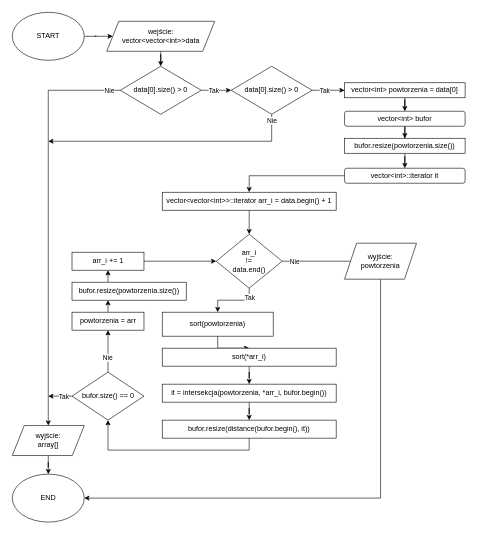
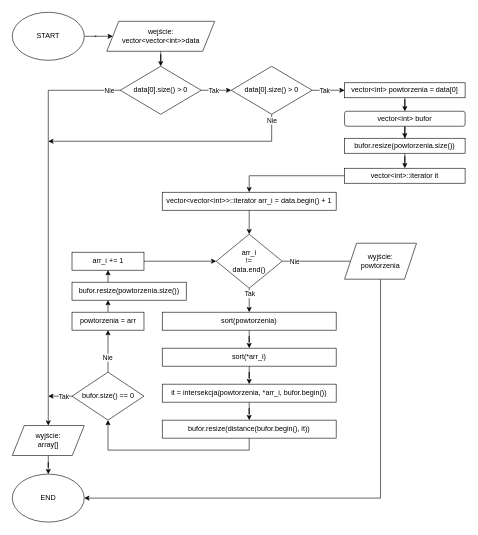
  <mxCell id="0" />
  <mxCell id="1" parent="0" />
  <mxCell id="2" style="edgeStyle=orthogonalEdgeStyle;rounded=0;orthogonalLoop=1;jettySize=auto;html=1;" parent="1" source="3" target="6" edge="1"><mxGeometry relative="1" as="geometry" /></mxCell>
  <mxCell id="3" value="START" style="ellipse;whiteSpace=wrap;html=1;" parent="1" vertex="1"><mxGeometry x="20" y="20" width="120" height="80" as="geometry" /></mxCell>
  <mxCell id="4" value="END" style="ellipse;whiteSpace=wrap;html=1;" parent="1" vertex="1"><mxGeometry x="20" y="790" width="120" height="80" as="geometry" /></mxCell>
  <mxCell id="5" style="edgeStyle=orthogonalEdgeStyle;rounded=0;orthogonalLoop=1;jettySize=auto;html=1;entryX=0.5;entryY=0;entryDx=0;entryDy=0;" parent="1" source="6" target="46" edge="1"><mxGeometry relative="1" as="geometry"><mxPoint x="255.019" y="105.011" as="targetPoint" /></mxGeometry></mxCell>
  <mxCell id="6" value="wejście:&lt;br&gt;vector&amp;lt;vector&amp;lt;int&amp;gt;&amp;gt;data" style="shape=parallelogram;perimeter=parallelogramPerimeter;whiteSpace=wrap;html=1;fixedSize=1;" parent="1" vertex="1"><mxGeometry x="177.5" y="35" width="180" height="50" as="geometry" /></mxCell>
  <mxCell id="7" style="edgeStyle=orthogonalEdgeStyle;rounded=0;orthogonalLoop=1;jettySize=auto;html=1;entryX=0.5;entryY=0;entryDx=0;entryDy=0;exitX=0;exitY=0.5;exitDx=0;exitDy=0;" parent="1" source="46" target="12" edge="1"><mxGeometry relative="1" as="geometry"><mxPoint x="175.026" y="-59.985" as="sourcePoint" /></mxGeometry></mxCell>
  <mxCell id="8" value="Nie" style="edgeLabel;html=1;align=center;verticalAlign=middle;resizable=0;points=[];" parent="7" vertex="1" connectable="0"><mxGeometry x="-0.878" y="-1" relative="1" as="geometry"><mxPoint x="22" y="1" as="offset" /></mxGeometry></mxCell>
  <mxCell id="9" style="edgeStyle=orthogonalEdgeStyle;rounded=0;orthogonalLoop=1;jettySize=auto;html=1;entryX=0;entryY=0.5;entryDx=0;entryDy=0;exitX=1;exitY=0.5;exitDx=0;exitDy=0;" parent="1" source="46" target="45" edge="1"><mxGeometry relative="1" as="geometry"><mxPoint x="335" y="150" as="sourcePoint" /></mxGeometry></mxCell>
  <mxCell id="10" value="Tak" style="edgeLabel;html=1;align=center;verticalAlign=middle;resizable=0;points=[];" parent="9" vertex="1" connectable="0"><mxGeometry x="-0.769" relative="1" as="geometry"><mxPoint x="14" as="offset" /></mxGeometry></mxCell>
  <mxCell id="11" style="edgeStyle=orthogonalEdgeStyle;rounded=0;orthogonalLoop=1;jettySize=auto;html=1;" parent="1" source="12" target="4" edge="1"><mxGeometry relative="1" as="geometry" /></mxCell>
  <mxCell id="12" value="wyjście:&lt;br&gt;array[]" style="shape=parallelogram;perimeter=parallelogramPerimeter;whiteSpace=wrap;html=1;fixedSize=1;" parent="1" vertex="1"><mxGeometry x="20" y="709" width="120" height="50" as="geometry" /></mxCell>
  <mxCell id="13" style="edgeStyle=orthogonalEdgeStyle;rounded=0;orthogonalLoop=1;jettySize=auto;html=1;" parent="1" source="14" target="19" edge="1"><mxGeometry relative="1" as="geometry" /></mxCell>
  <mxCell id="14" value="vector&amp;lt;vector&amp;lt;int&amp;gt;&amp;gt;::iterator arr_i = data.begin() + 1" style="rounded=0;whiteSpace=wrap;html=1;" parent="1" vertex="1"><mxGeometry x="270" y="320" width="290" height="30" as="geometry" /></mxCell>
  <mxCell id="15" style="edgeStyle=orthogonalEdgeStyle;rounded=0;orthogonalLoop=1;jettySize=auto;html=1;" parent="1" source="19" target="23" edge="1"><mxGeometry relative="1" as="geometry" /></mxCell>
  <mxCell id="16" value="Tak" style="edgeLabel;html=1;align=center;verticalAlign=middle;resizable=0;points=[];" parent="15" vertex="1" connectable="0"><mxGeometry x="-0.772" relative="1" as="geometry"><mxPoint y="4" as="offset" /></mxGeometry></mxCell>
  <mxCell id="17" style="edgeStyle=orthogonalEdgeStyle;rounded=0;orthogonalLoop=1;jettySize=auto;html=1;entryX=0;entryY=0.5;entryDx=0;entryDy=0;endArrow=none;" parent="1" source="19" target="34" edge="1"><mxGeometry relative="1" as="geometry" /></mxCell>
  <mxCell id="18" value="Nie" style="edgeLabel;html=1;align=center;verticalAlign=middle;resizable=0;points=[];" parent="17" vertex="1" connectable="0"><mxGeometry x="-0.809" relative="1" as="geometry"><mxPoint x="9" as="offset" /></mxGeometry></mxCell>
  <mxCell id="19" value="arr_i&lt;br&gt;!=&lt;br&gt;data.end()" style="rhombus;whiteSpace=wrap;html=1;" parent="1" vertex="1"><mxGeometry x="360" y="390" width="110" height="90" as="geometry" /></mxCell>
  <mxCell id="20" style="edgeStyle=orthogonalEdgeStyle;rounded=0;orthogonalLoop=1;jettySize=auto;html=1;entryX=0;entryY=0.5;entryDx=0;entryDy=0;" parent="1" source="21" target="19" edge="1"><mxGeometry relative="1" as="geometry" /></mxCell>
  <mxCell id="21" value="arr_i += 1" style="rounded=0;whiteSpace=wrap;html=1;" parent="1" vertex="1"><mxGeometry x="119.56" y="420" width="120" height="30" as="geometry" /></mxCell>
  <mxCell id="22" style="edgeStyle=orthogonalEdgeStyle;rounded=0;orthogonalLoop=1;jettySize=auto;html=1;entryX=0.5;entryY=0;entryDx=0;entryDy=0;" parent="1" source="23" target="50" edge="1"><mxGeometry relative="1" as="geometry" /></mxCell>
- <mxCell id="23" value="sort(powtorzenia)" style="rounded=0;whiteSpace=wrap;html=1;" parent="1" vertex="1"><mxGeometry x="270" y="520" width="185" height="40" as="geometry" /></mxCell>
+ <mxCell id="23" value="sort(powtorzenia)" style="rounded=0;whiteSpace=wrap;html=1;" parent="1" vertex="1"><mxGeometry x="270" y="520" width="290" height="30" as="geometry" /></mxCell>
  <mxCell id="24" style="edgeStyle=orthogonalEdgeStyle;rounded=0;orthogonalLoop=1;jettySize=auto;html=1;entryX=0.5;entryY=1;entryDx=0;entryDy=0;exitX=0.5;exitY=0;exitDx=0;exitDy=0;" parent="1" source="28" target="30" edge="1"><mxGeometry relative="1" as="geometry"><mxPoint x="189.56" y="520" as="targetPoint" /><Array as="points"><mxPoint x="179.56" y="580" /><mxPoint x="179.56" y="580" /></Array></mxGeometry></mxCell>
  <mxCell id="25" value="Nie" style="edgeLabel;html=1;align=center;verticalAlign=middle;resizable=0;points=[];" parent="24" vertex="1" connectable="0"><mxGeometry x="-0.308" y="1" relative="1" as="geometry"><mxPoint as="offset" /></mxGeometry></mxCell>
  <mxCell id="26" style="edgeStyle=orthogonalEdgeStyle;rounded=0;orthogonalLoop=1;jettySize=auto;html=1;" parent="1" source="28" edge="1"><mxGeometry relative="1" as="geometry"><mxPoint x="80" y="660" as="targetPoint" /></mxGeometry></mxCell>
  <mxCell id="27" value="Tak" style="edgeLabel;html=1;align=center;verticalAlign=middle;resizable=0;points=[];" parent="26" vertex="1" connectable="0"><mxGeometry x="-0.279" relative="1" as="geometry"><mxPoint as="offset" /></mxGeometry></mxCell>
  <mxCell id="28" value="bufor.size() == 0" style="rhombus;whiteSpace=wrap;html=1;" parent="1" vertex="1"><mxGeometry x="119.56" y="620" width="120" height="80" as="geometry" /></mxCell>
  <mxCell id="29" style="edgeStyle=orthogonalEdgeStyle;rounded=0;orthogonalLoop=1;jettySize=auto;html=1;entryX=0.318;entryY=0.984;entryDx=0;entryDy=0;entryPerimeter=0;" parent="1" source="30" target="32" edge="1"><mxGeometry relative="1" as="geometry" /></mxCell>
  <mxCell id="30" value="powtorzenia = arr" style="rounded=0;whiteSpace=wrap;html=1;" parent="1" vertex="1"><mxGeometry x="119.56" y="520" width="120" height="30" as="geometry" /></mxCell>
  <mxCell id="31" style="edgeStyle=orthogonalEdgeStyle;rounded=0;orthogonalLoop=1;jettySize=auto;html=1;entryX=0.5;entryY=1;entryDx=0;entryDy=0;exitX=0.316;exitY=0.002;exitDx=0;exitDy=0;exitPerimeter=0;" parent="1" source="32" target="21" edge="1"><mxGeometry relative="1" as="geometry" /></mxCell>
  <mxCell id="32" value="bufor.resize(powtorzenia.size())" style="rounded=0;whiteSpace=wrap;html=1;" parent="1" vertex="1"><mxGeometry x="119.56" y="470" width="190.44" height="30" as="geometry" /></mxCell>
  <mxCell id="33" style="edgeStyle=orthogonalEdgeStyle;rounded=0;orthogonalLoop=1;jettySize=auto;html=1;entryX=1;entryY=0.5;entryDx=0;entryDy=0;exitX=0.5;exitY=1;exitDx=0;exitDy=0;" parent="1" source="34" target="4" edge="1"><mxGeometry relative="1" as="geometry"><Array as="points"><mxPoint x="634" y="830" /></Array></mxGeometry></mxCell>
  <mxCell id="34" value="wyjście:&lt;br&gt;powtorzenia" style="shape=parallelogram;perimeter=parallelogramPerimeter;whiteSpace=wrap;html=1;fixedSize=1;" parent="1" vertex="1"><mxGeometry x="574" y="405" width="120" height="60" as="geometry" /></mxCell>
  <mxCell id="35" style="edgeStyle=orthogonalEdgeStyle;rounded=0;orthogonalLoop=1;jettySize=auto;html=1;entryX=0.5;entryY=0;entryDx=0;entryDy=0;" parent="1" source="36" target="38" edge="1"><mxGeometry relative="1" as="geometry" /></mxCell>
  <mxCell id="36" value="vector&amp;lt;int&amp;gt; powtorzenia = data[0]" style="rounded=0;whiteSpace=wrap;html=1;" parent="1" vertex="1"><mxGeometry x="574" y="137.5" width="201" height="25" as="geometry" /></mxCell>
  <mxCell id="37" style="edgeStyle=orthogonalEdgeStyle;rounded=0;orthogonalLoop=1;jettySize=auto;html=1;" parent="1" source="38" target="48" edge="1"><mxGeometry relative="1" as="geometry" /></mxCell>
  <mxCell id="38" value="vector&amp;lt;int&amp;gt; bufor" style="whiteSpace=wrap;html=1;rounded=1;" parent="1" vertex="1"><mxGeometry x="574" y="185" width="201" height="25" as="geometry" /></mxCell>
  <mxCell id="39" style="edgeStyle=orthogonalEdgeStyle;rounded=0;orthogonalLoop=1;jettySize=auto;html=1;" parent="1" source="40" target="14" edge="1"><mxGeometry relative="1" as="geometry" /></mxCell>
- <mxCell id="40" value="vector&amp;lt;int&amp;gt;::iterator it" style="whiteSpace=wrap;html=1;rounded=1;" parent="1" vertex="1"><mxGeometry x="574" y="280" width="201" height="25" as="geometry" /></mxCell>
+ <mxCell id="40" value="vector&amp;lt;int&amp;gt;::iterator it" style="rounded=0;whiteSpace=wrap;html=1;" parent="1" vertex="1"><mxGeometry x="574" y="280" width="201" height="25" as="geometry" /></mxCell>
  <mxCell id="41" style="edgeStyle=orthogonalEdgeStyle;rounded=0;orthogonalLoop=1;jettySize=auto;html=1;entryX=0;entryY=0.5;entryDx=0;entryDy=0;" parent="1" source="45" target="36" edge="1"><mxGeometry relative="1" as="geometry" /></mxCell>
  <mxCell id="42" value="Tak" style="edgeLabel;html=1;align=center;verticalAlign=middle;resizable=0;points=[];" parent="41" vertex="1" connectable="0"><mxGeometry x="-0.631" relative="1" as="geometry"><mxPoint x="10" as="offset" /></mxGeometry></mxCell>
  <mxCell id="43" style="edgeStyle=orthogonalEdgeStyle;rounded=0;orthogonalLoop=1;jettySize=auto;html=1;" parent="1" source="45" edge="1"><mxGeometry relative="1" as="geometry"><mxPoint x="80" y="235" as="targetPoint" /><Array as="points"><mxPoint x="453" y="235" /></Array></mxGeometry></mxCell>
  <mxCell id="44" value="Nie" style="edgeLabel;html=1;align=center;verticalAlign=middle;resizable=0;points=[];" parent="43" vertex="1" connectable="0"><mxGeometry x="-0.952" relative="1" as="geometry"><mxPoint as="offset" /></mxGeometry></mxCell>
  <mxCell id="45" value="data[0].size() &amp;gt; 0" style="rhombus;whiteSpace=wrap;html=1;" parent="1" vertex="1"><mxGeometry x="385" y="110" width="135" height="80" as="geometry" /></mxCell>
  <mxCell id="46" value="data[0].size() &amp;gt; 0" style="rhombus;whiteSpace=wrap;html=1;" parent="1" vertex="1"><mxGeometry x="200" y="110" width="135" height="80" as="geometry" /></mxCell>
  <mxCell id="47" style="edgeStyle=orthogonalEdgeStyle;rounded=0;orthogonalLoop=1;jettySize=auto;html=1;entryX=0.5;entryY=0;entryDx=0;entryDy=0;" parent="1" source="48" target="40" edge="1"><mxGeometry relative="1" as="geometry" /></mxCell>
  <mxCell id="48" value="bufor.resize(powtorzenia.size())" style="rounded=0;whiteSpace=wrap;html=1;" parent="1" vertex="1"><mxGeometry x="574" y="230" width="201" height="25" as="geometry" /></mxCell>
  <mxCell id="49" style="edgeStyle=orthogonalEdgeStyle;rounded=0;orthogonalLoop=1;jettySize=auto;html=1;" parent="1" source="50" target="52" edge="1"><mxGeometry relative="1" as="geometry" /></mxCell>
  <mxCell id="50" value="sort(*arr_i)" style="rounded=0;whiteSpace=wrap;html=1;" parent="1" vertex="1"><mxGeometry x="270" y="580" width="290" height="30" as="geometry" /></mxCell>
  <mxCell id="51" style="edgeStyle=orthogonalEdgeStyle;rounded=0;orthogonalLoop=1;jettySize=auto;html=1;entryX=0.5;entryY=0;entryDx=0;entryDy=0;" parent="1" source="52" target="54" edge="1"><mxGeometry relative="1" as="geometry" /></mxCell>
  <mxCell id="52" value="it = intersekcja(powtorzenia, *arr_i, bufor.begin())" style="rounded=0;whiteSpace=wrap;html=1;" parent="1" vertex="1"><mxGeometry x="270" y="640" width="290" height="30" as="geometry" /></mxCell>
  <mxCell id="53" style="edgeStyle=orthogonalEdgeStyle;rounded=0;orthogonalLoop=1;jettySize=auto;html=1;entryX=0.5;entryY=1;entryDx=0;entryDy=0;" parent="1" source="54" target="28" edge="1"><mxGeometry relative="1" as="geometry"><Array as="points"><mxPoint x="415" y="750" /><mxPoint x="180" y="750" /></Array></mxGeometry></mxCell>
  <mxCell id="54" value="bufor.resize(distance(bufor.begin(), it))" style="rounded=0;whiteSpace=wrap;html=1;" parent="1" vertex="1"><mxGeometry x="270" y="700" width="290" height="30" as="geometry" /></mxCell>
